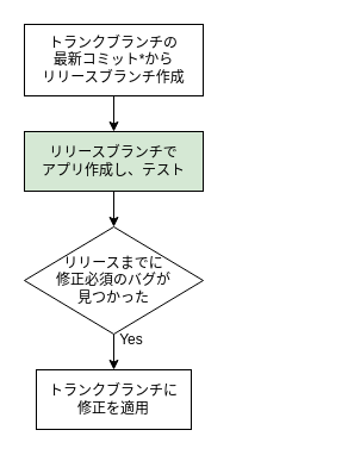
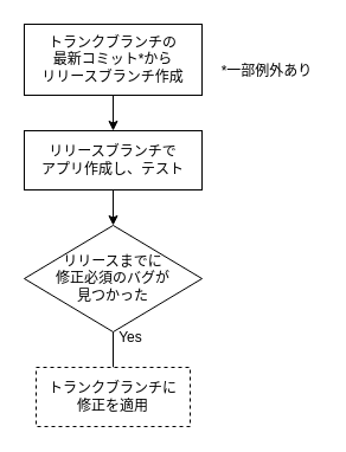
  <mxCell id="0" />
  <mxCell id="1" parent="0" />
  <mxCell id="2" style="edgeStyle=orthogonalEdgeStyle;rounded=0;orthogonalLoop=1;jettySize=auto;html=1;" edge="1" parent="1" source="3" target="9"><mxGeometry relative="1" as="geometry" /></mxCell>
  <mxCell id="3" value="&lt;div&gt;トランクブランチの&lt;/div&gt;最新コミット*から&lt;div&gt;リリースブランチ作成&lt;/div&gt;" style="rounded=0;whiteSpace=wrap;html=1;" vertex="1" parent="1"><mxGeometry x="20" y="20" width="150" height="60" as="geometry" /></mxCell>
- <mxCell id="4" style="edgeStyle=orthogonalEdgeStyle;rounded=0;orthogonalLoop=1;jettySize=auto;html=1;entryX=0.5;entryY=0;entryDx=0;entryDy=0;" edge="1" parent="1" source="5" target="6"><mxGeometry relative="1" as="geometry" /></mxCell>
+ <mxCell id="4" style="edgeStyle=orthogonalEdgeStyle;rounded=0;orthogonalLoop=1;jettySize=auto;html=1;entryX=0.5;entryY=0;entryDx=0;entryDy=0;endArrow=none;" edge="1" parent="1" source="5" target="6"><mxGeometry relative="1" as="geometry" /></mxCell>
  <mxCell id="5" value="&lt;div&gt;リリースまでに&lt;/div&gt;&lt;div&gt;修正必須のバグが&lt;/div&gt;&lt;div&gt;見つかった&lt;/div&gt;" style="rhombus;whiteSpace=wrap;html=1;" vertex="1" parent="1"><mxGeometry x="20" y="190" width="150" height="90" as="geometry" /></mxCell>
- <mxCell id="6" value="&lt;div&gt;トランクブランチに&lt;/div&gt;修正を適用" style="rounded=0;whiteSpace=wrap;html=1;" vertex="1" parent="1"><mxGeometry x="30" y="310" width="130" height="50" as="geometry" /></mxCell>
+ <mxCell id="6" value="&lt;div&gt;トランクブランチに&lt;/div&gt;修正を適用" style="rounded=0;whiteSpace=wrap;html=1;dashed=1;" vertex="1" parent="1"><mxGeometry x="30" y="310" width="130" height="50" as="geometry" /></mxCell>
+ <mxCell id="7" value="*一部例外あり" style="text;html=1;align=center;verticalAlign=middle;whiteSpace=wrap;rounded=0;" vertex="1" parent="1"><mxGeometry x="180" y="45" width="90" height="30" as="geometry" /></mxCell>
  <mxCell id="8" style="edgeStyle=orthogonalEdgeStyle;rounded=0;orthogonalLoop=1;jettySize=auto;html=1;entryX=0.5;entryY=0;entryDx=0;entryDy=0;" edge="1" parent="1" source="9" target="5"><mxGeometry relative="1" as="geometry" /></mxCell>
- <mxCell id="9" value="&lt;div&gt;リリースブランチで&lt;/div&gt;アプリ作成し、テスト" style="rounded=0;whiteSpace=wrap;html=1;fillColor=#d5e8d4;" vertex="1" parent="1"><mxGeometry x="20" y="110" width="150" height="50" as="geometry" /></mxCell>
+ <mxCell id="9" value="&lt;div&gt;リリースブランチで&lt;/div&gt;アプリ作成し、テスト" style="rounded=0;whiteSpace=wrap;html=1;" vertex="1" parent="1"><mxGeometry x="20" y="110" width="150" height="50" as="geometry" /></mxCell>
  <mxCell id="10" value="Yes" style="text;html=1;align=center;verticalAlign=middle;whiteSpace=wrap;rounded=0;" vertex="1" parent="1"><mxGeometry x="80" y="270" width="60" height="30" as="geometry" /></mxCell>
